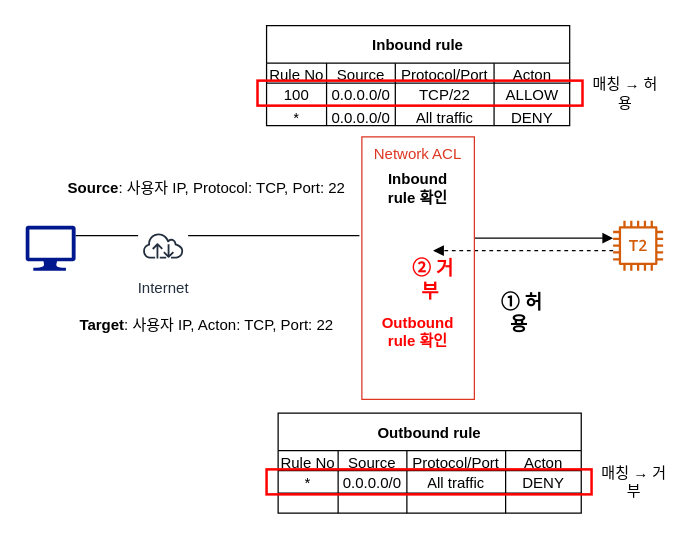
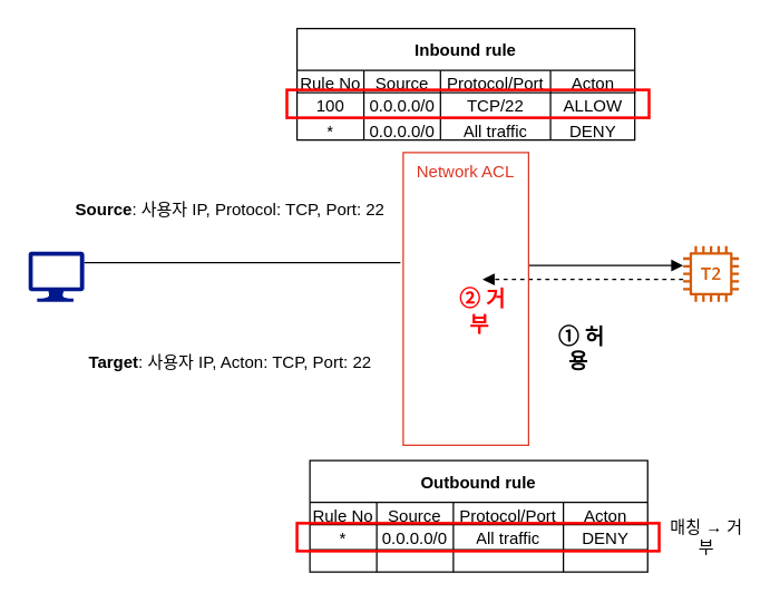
  <mxCell id="0" />
  <mxCell id="1" parent="0" />
  <mxCell id="2" style="edgeStyle=orthogonalEdgeStyle;rounded=0;orthogonalLoop=1;jettySize=auto;html=1;entryX=-0.022;entryY=0.424;entryDx=0;entryDy=0;entryPerimeter=0;endArrow=none;endFill=0;" edge="1" parent="1"><mxGeometry relative="1" as="geometry"><mxPoint x="60" y="188.04" as="sourcePoint" /><mxPoint x="287.02" y="188.04" as="targetPoint" /></mxGeometry></mxCell>
  <mxCell id="3" value="" style="sketch=0;aspect=fixed;pointerEvents=1;shadow=0;dashed=0;html=1;strokeColor=none;labelPosition=center;verticalLabelPosition=bottom;verticalAlign=top;align=center;fillColor=#00188D;shape=mxgraph.azure.computer" vertex="1" parent="1"><mxGeometry x="20" y="180" width="40" height="36" as="geometry" /></mxCell>
  <mxCell id="4" style="edgeStyle=orthogonalEdgeStyle;rounded=0;orthogonalLoop=1;jettySize=auto;html=1;endArrow=block;endFill=1;dashed=1;" edge="1" parent="1" source="5"><mxGeometry relative="1" as="geometry"><Array as="points"><mxPoint x="470" y="200" /><mxPoint x="470" y="200" /></Array><mxPoint x="457" y="200" as="sourcePoint" /><mxPoint x="346" y="200" as="targetPoint" /></mxGeometry></mxCell>
  <mxCell id="5" value="" style="sketch=0;outlineConnect=0;fontColor=#232F3E;gradientColor=none;fillColor=#D45B07;strokeColor=none;dashed=0;verticalLabelPosition=bottom;verticalAlign=top;align=center;html=1;fontSize=12;fontStyle=0;aspect=fixed;pointerEvents=1;shape=mxgraph.aws4.t2_instance;" vertex="1" parent="1"><mxGeometry x="490" y="176" width="40" height="40" as="geometry" /></mxCell>
  <mxCell id="6" style="edgeStyle=orthogonalEdgeStyle;rounded=0;orthogonalLoop=1;jettySize=auto;html=1;endArrow=block;endFill=1;" edge="1" parent="1" source="7" target="5"><mxGeometry relative="1" as="geometry"><Array as="points"><mxPoint x="460" y="190" /><mxPoint x="460" y="190" /></Array></mxGeometry></mxCell>
  <mxCell id="7" value="Network ACL" style="fillColor=none;strokeColor=#DD3522;verticalAlign=top;fontStyle=0;fontColor=#DD3522;" vertex="1" parent="1"><mxGeometry x="289" y="109" width="90" height="210" as="geometry" /></mxCell>
- <mxCell id="8" value="Internet" style="sketch=0;outlineConnect=0;fontColor=#232F3E;gradientColor=none;strokeColor=#232F3E;fillColor=#ffffff;dashed=0;verticalLabelPosition=bottom;verticalAlign=top;align=center;html=1;fontSize=12;fontStyle=0;aspect=fixed;shape=mxgraph.aws4.resourceIcon;resIcon=mxgraph.aws4.internet;" vertex="1" parent="1"><mxGeometry x="110" y="176" width="40" height="40" as="geometry" /></mxCell>
  <mxCell id="9" value="&lt;b&gt;Source&lt;/b&gt;: 사용자 IP, Protocol: TCP, Port: 22" style="text;html=1;strokeColor=none;fillColor=none;align=center;verticalAlign=middle;whiteSpace=wrap;rounded=0;" vertex="1" parent="1"><mxGeometry x="50" y="140" width="230" height="20" as="geometry" /></mxCell>
  <mxCell id="10" value="&lt;b&gt;Target&lt;/b&gt;: 사용자 IP, Acton: TCP, Port: 22" style="text;html=1;strokeColor=none;fillColor=none;align=center;verticalAlign=middle;whiteSpace=wrap;rounded=0;" vertex="1" parent="1"><mxGeometry x="50" y="250" width="230" height="20" as="geometry" /></mxCell>
- <mxCell id="11" value="Inbound rule 확인" style="text;html=1;strokeColor=none;fillColor=none;align=center;verticalAlign=middle;whiteSpace=wrap;rounded=0;fontStyle=1" vertex="1" parent="1"><mxGeometry x="299" y="135" width="70" height="30" as="geometry" /></mxCell>
  <mxCell id="12" value="&amp;nbsp;① 허용" style="text;html=1;strokeColor=none;fillColor=none;align=center;verticalAlign=middle;whiteSpace=wrap;rounded=0;fontStyle=1;fontSize=15;" vertex="1" parent="1"><mxGeometry x="390" y="237.5" width="50" height="25" as="geometry" /></mxCell>
  <mxCell id="13" value="&amp;nbsp;② 거부" style="text;html=1;strokeColor=none;fillColor=none;align=center;verticalAlign=middle;whiteSpace=wrap;rounded=0;fontStyle=1;fontSize=15;fontColor=#FF0000;" vertex="1" parent="1"><mxGeometry x="319" y="210" width="50" height="25" as="geometry" /></mxCell>
- <mxCell id="14" value="Outbound rule 확인" style="text;html=1;strokeColor=none;fillColor=none;align=center;verticalAlign=middle;whiteSpace=wrap;rounded=0;fontStyle=1;fontColor=#FF0000;" vertex="1" parent="1"><mxGeometry x="299" y="250" width="70" height="30" as="geometry" /></mxCell>
  <mxCell id="15" value="Inbound rule" style="shape=table;startSize=30;container=1;collapsible=0;childLayout=tableLayout;fontStyle=1" vertex="1" parent="1"><mxGeometry x="212.75" y="20" width="242.5" height="80" as="geometry" /></mxCell>
  <mxCell id="16" value="" style="shape=tableRow;horizontal=0;startSize=0;swimlaneHead=0;swimlaneBody=0;strokeColor=inherit;top=0;left=0;bottom=0;right=0;collapsible=0;dropTarget=0;fillColor=none;points=[[0,0.5],[1,0.5]];portConstraint=eastwest;" vertex="1" parent="15"><mxGeometry y="30" width="242.5" height="16" as="geometry" /></mxCell>
  <mxCell id="17" value="Rule No" style="shape=partialRectangle;html=1;whiteSpace=wrap;connectable=0;strokeColor=inherit;overflow=hidden;fillColor=none;top=0;left=0;bottom=0;right=0;pointerEvents=1;" vertex="1" parent="16"><mxGeometry width="48" height="16" as="geometry"><mxRectangle width="48" height="16" as="alternateBounds" /></mxGeometry></mxCell>
  <mxCell id="18" value="Source" style="shape=partialRectangle;html=1;whiteSpace=wrap;connectable=0;strokeColor=inherit;overflow=hidden;fillColor=none;top=0;left=0;bottom=0;right=0;pointerEvents=1;" vertex="1" parent="16"><mxGeometry x="48" width="55" height="16" as="geometry"><mxRectangle width="55" height="16" as="alternateBounds" /></mxGeometry></mxCell>
  <mxCell id="19" value="Protocol/Port" style="shape=partialRectangle;html=1;whiteSpace=wrap;connectable=0;strokeColor=inherit;overflow=hidden;fillColor=none;top=0;left=0;bottom=0;right=0;pointerEvents=1;" vertex="1" parent="16"><mxGeometry x="103" width="79" height="16" as="geometry"><mxRectangle width="79" height="16" as="alternateBounds" /></mxGeometry></mxCell>
  <mxCell id="20" value="Acton" style="shape=partialRectangle;html=1;whiteSpace=wrap;connectable=0;strokeColor=inherit;overflow=hidden;fillColor=none;top=0;left=0;bottom=0;right=0;pointerEvents=1;" vertex="1" parent="16"><mxGeometry x="182" width="61" height="16" as="geometry"><mxRectangle width="61" height="16" as="alternateBounds" /></mxGeometry></mxCell>
  <mxCell id="21" value="" style="shape=tableRow;horizontal=0;startSize=0;swimlaneHead=0;swimlaneBody=0;strokeColor=inherit;top=0;left=0;bottom=0;right=0;collapsible=0;dropTarget=0;fillColor=none;points=[[0,0.5],[1,0.5]];portConstraint=eastwest;" vertex="1" parent="15"><mxGeometry y="46" width="242.5" height="18" as="geometry" /></mxCell>
  <mxCell id="22" value="100" style="shape=partialRectangle;html=1;whiteSpace=wrap;connectable=0;strokeColor=inherit;overflow=hidden;fillColor=none;top=0;left=0;bottom=0;right=0;pointerEvents=1;" vertex="1" parent="21"><mxGeometry width="48" height="18" as="geometry"><mxRectangle width="48" height="18" as="alternateBounds" /></mxGeometry></mxCell>
  <mxCell id="23" value="0.0.0.0/0" style="shape=partialRectangle;html=1;whiteSpace=wrap;connectable=0;strokeColor=inherit;overflow=hidden;fillColor=none;top=0;left=0;bottom=0;right=0;pointerEvents=1;" vertex="1" parent="21"><mxGeometry x="48" width="55" height="18" as="geometry"><mxRectangle width="55" height="18" as="alternateBounds" /></mxGeometry></mxCell>
  <mxCell id="24" value="TCP/22" style="shape=partialRectangle;html=1;whiteSpace=wrap;connectable=0;strokeColor=inherit;overflow=hidden;fillColor=none;top=0;left=0;bottom=0;right=0;pointerEvents=1;" vertex="1" parent="21"><mxGeometry x="103" width="79" height="18" as="geometry"><mxRectangle width="79" height="18" as="alternateBounds" /></mxGeometry></mxCell>
  <mxCell id="25" value="ALLOW" style="shape=partialRectangle;html=1;whiteSpace=wrap;connectable=0;strokeColor=inherit;overflow=hidden;fillColor=none;top=0;left=0;bottom=0;right=0;pointerEvents=1;" vertex="1" parent="21"><mxGeometry x="182" width="61" height="18" as="geometry"><mxRectangle width="61" height="18" as="alternateBounds" /></mxGeometry></mxCell>
  <mxCell id="26" value="" style="shape=tableRow;horizontal=0;startSize=0;swimlaneHead=0;swimlaneBody=0;strokeColor=inherit;top=0;left=0;bottom=0;right=0;collapsible=0;dropTarget=0;fillColor=none;points=[[0,0.5],[1,0.5]];portConstraint=eastwest;" vertex="1" parent="15"><mxGeometry y="64" width="242.5" height="16" as="geometry" /></mxCell>
  <mxCell id="27" value="*" style="shape=partialRectangle;html=1;whiteSpace=wrap;connectable=0;strokeColor=inherit;overflow=hidden;fillColor=none;top=0;left=0;bottom=0;right=0;pointerEvents=1;" vertex="1" parent="26"><mxGeometry width="48" height="16" as="geometry"><mxRectangle width="48" height="16" as="alternateBounds" /></mxGeometry></mxCell>
  <mxCell id="28" value="0.0.0.0/0" style="shape=partialRectangle;html=1;whiteSpace=wrap;connectable=0;strokeColor=inherit;overflow=hidden;fillColor=none;top=0;left=0;bottom=0;right=0;pointerEvents=1;" vertex="1" parent="26"><mxGeometry x="48" width="55" height="16" as="geometry"><mxRectangle width="55" height="16" as="alternateBounds" /></mxGeometry></mxCell>
  <mxCell id="29" value="All traffic" style="shape=partialRectangle;html=1;whiteSpace=wrap;connectable=0;strokeColor=inherit;overflow=hidden;fillColor=none;top=0;left=0;bottom=0;right=0;pointerEvents=1;" vertex="1" parent="26"><mxGeometry x="103" width="79" height="16" as="geometry"><mxRectangle width="79" height="16" as="alternateBounds" /></mxGeometry></mxCell>
  <mxCell id="30" value="DENY" style="shape=partialRectangle;html=1;whiteSpace=wrap;connectable=0;strokeColor=inherit;overflow=hidden;fillColor=none;top=0;left=0;bottom=0;right=0;pointerEvents=1;" vertex="1" parent="26"><mxGeometry x="182" width="61" height="16" as="geometry"><mxRectangle width="61" height="16" as="alternateBounds" /></mxGeometry></mxCell>
  <mxCell id="31" value="Outbound rule" style="shape=table;startSize=30;container=1;collapsible=0;childLayout=tableLayout;fontStyle=1" vertex="1" parent="1"><mxGeometry x="222" y="330" width="242.5" height="80" as="geometry" /></mxCell>
  <mxCell id="32" value="" style="shape=tableRow;horizontal=0;startSize=0;swimlaneHead=0;swimlaneBody=0;strokeColor=inherit;top=0;left=0;bottom=0;right=0;collapsible=0;dropTarget=0;fillColor=none;points=[[0,0.5],[1,0.5]];portConstraint=eastwest;" vertex="1" parent="31"><mxGeometry y="30" width="242.5" height="16" as="geometry" /></mxCell>
  <mxCell id="33" value="Rule No" style="shape=partialRectangle;html=1;whiteSpace=wrap;connectable=0;strokeColor=inherit;overflow=hidden;fillColor=none;top=0;left=0;bottom=0;right=0;pointerEvents=1;" vertex="1" parent="32"><mxGeometry width="48" height="16" as="geometry"><mxRectangle width="48" height="16" as="alternateBounds" /></mxGeometry></mxCell>
  <mxCell id="34" value="Source" style="shape=partialRectangle;html=1;whiteSpace=wrap;connectable=0;strokeColor=inherit;overflow=hidden;fillColor=none;top=0;left=0;bottom=0;right=0;pointerEvents=1;" vertex="1" parent="32"><mxGeometry x="48" width="55" height="16" as="geometry"><mxRectangle width="55" height="16" as="alternateBounds" /></mxGeometry></mxCell>
  <mxCell id="35" value="Protocol/Port" style="shape=partialRectangle;html=1;whiteSpace=wrap;connectable=0;strokeColor=inherit;overflow=hidden;fillColor=none;top=0;left=0;bottom=0;right=0;pointerEvents=1;" vertex="1" parent="32"><mxGeometry x="103" width="79" height="16" as="geometry"><mxRectangle width="79" height="16" as="alternateBounds" /></mxGeometry></mxCell>
  <mxCell id="36" value="Acton" style="shape=partialRectangle;html=1;whiteSpace=wrap;connectable=0;strokeColor=inherit;overflow=hidden;fillColor=none;top=0;left=0;bottom=0;right=0;pointerEvents=1;" vertex="1" parent="32"><mxGeometry x="182" width="61" height="16" as="geometry"><mxRectangle width="61" height="16" as="alternateBounds" /></mxGeometry></mxCell>
  <mxCell id="37" value="" style="shape=tableRow;horizontal=0;startSize=0;swimlaneHead=0;swimlaneBody=0;strokeColor=inherit;top=0;left=0;bottom=0;right=0;collapsible=0;dropTarget=0;fillColor=none;points=[[0,0.5],[1,0.5]];portConstraint=eastwest;" vertex="1" parent="31"><mxGeometry y="46" width="242.5" height="18" as="geometry" /></mxCell>
  <mxCell id="38" value="*" style="shape=partialRectangle;html=1;whiteSpace=wrap;connectable=0;strokeColor=inherit;overflow=hidden;fillColor=none;top=0;left=0;bottom=0;right=0;pointerEvents=1;" vertex="1" parent="37"><mxGeometry width="48" height="18" as="geometry"><mxRectangle width="48" height="18" as="alternateBounds" /></mxGeometry></mxCell>
  <mxCell id="39" value="0.0.0.0/0" style="shape=partialRectangle;html=1;whiteSpace=wrap;connectable=0;strokeColor=inherit;overflow=hidden;fillColor=none;top=0;left=0;bottom=0;right=0;pointerEvents=1;" vertex="1" parent="37"><mxGeometry x="48" width="55" height="18" as="geometry"><mxRectangle width="55" height="18" as="alternateBounds" /></mxGeometry></mxCell>
  <mxCell id="40" value="All traffic" style="shape=partialRectangle;html=1;whiteSpace=wrap;connectable=0;strokeColor=inherit;overflow=hidden;fillColor=none;top=0;left=0;bottom=0;right=0;pointerEvents=1;" vertex="1" parent="37"><mxGeometry x="103" width="79" height="18" as="geometry"><mxRectangle width="79" height="18" as="alternateBounds" /></mxGeometry></mxCell>
  <mxCell id="41" value="DENY" style="shape=partialRectangle;html=1;whiteSpace=wrap;connectable=0;strokeColor=inherit;overflow=hidden;fillColor=none;top=0;left=0;bottom=0;right=0;pointerEvents=1;" vertex="1" parent="37"><mxGeometry x="182" width="61" height="18" as="geometry"><mxRectangle width="61" height="18" as="alternateBounds" /></mxGeometry></mxCell>
  <mxCell id="42" value="" style="shape=tableRow;horizontal=0;startSize=0;swimlaneHead=0;swimlaneBody=0;strokeColor=inherit;top=0;left=0;bottom=0;right=0;collapsible=0;dropTarget=0;fillColor=none;points=[[0,0.5],[1,0.5]];portConstraint=eastwest;" vertex="1" parent="31"><mxGeometry y="64" width="242.5" height="16" as="geometry" /></mxCell>
  <mxCell id="43" value="" style="shape=partialRectangle;html=1;whiteSpace=wrap;connectable=0;strokeColor=inherit;overflow=hidden;fillColor=none;top=0;left=0;bottom=0;right=0;pointerEvents=1;" vertex="1" parent="42"><mxGeometry width="48" height="16" as="geometry"><mxRectangle width="48" height="16" as="alternateBounds" /></mxGeometry></mxCell>
  <mxCell id="44" value="" style="shape=partialRectangle;html=1;whiteSpace=wrap;connectable=0;strokeColor=inherit;overflow=hidden;fillColor=none;top=0;left=0;bottom=0;right=0;pointerEvents=1;" vertex="1" parent="42"><mxGeometry x="48" width="55" height="16" as="geometry"><mxRectangle width="55" height="16" as="alternateBounds" /></mxGeometry></mxCell>
  <mxCell id="45" value="" style="shape=partialRectangle;html=1;whiteSpace=wrap;connectable=0;strokeColor=inherit;overflow=hidden;fillColor=none;top=0;left=0;bottom=0;right=0;pointerEvents=1;" vertex="1" parent="42"><mxGeometry x="103" width="79" height="16" as="geometry"><mxRectangle width="79" height="16" as="alternateBounds" /></mxGeometry></mxCell>
  <mxCell id="46" value="" style="shape=partialRectangle;html=1;whiteSpace=wrap;connectable=0;strokeColor=inherit;overflow=hidden;fillColor=none;top=0;left=0;bottom=0;right=0;pointerEvents=1;" vertex="1" parent="42"><mxGeometry x="182" width="61" height="16" as="geometry"><mxRectangle width="61" height="16" as="alternateBounds" /></mxGeometry></mxCell>
  <mxCell id="47" value="" style="rounded=0;whiteSpace=wrap;html=1;fillColor=none;strokeColor=#FF0000;strokeWidth=2;" vertex="1" parent="1"><mxGeometry x="205.5" y="64" width="260" height="20" as="geometry" /></mxCell>
- <mxCell id="48" value="매칭 → 허용" style="text;html=1;strokeColor=none;fillColor=none;align=center;verticalAlign=middle;whiteSpace=wrap;rounded=0;" vertex="1" parent="1"><mxGeometry x="470" y="59" width="60" height="30" as="geometry" /></mxCell>
  <mxCell id="49" value="" style="rounded=0;whiteSpace=wrap;html=1;fillColor=none;strokeColor=#FF0000;strokeWidth=2;" vertex="1" parent="1"><mxGeometry x="212.75" y="375" width="260" height="20" as="geometry" /></mxCell>
  <mxCell id="50" value="매칭 → 거부" style="text;html=1;strokeColor=none;fillColor=none;align=center;verticalAlign=middle;whiteSpace=wrap;rounded=0;" vertex="1" parent="1"><mxGeometry x="477.25" y="370" width="60" height="30" as="geometry" /></mxCell>
